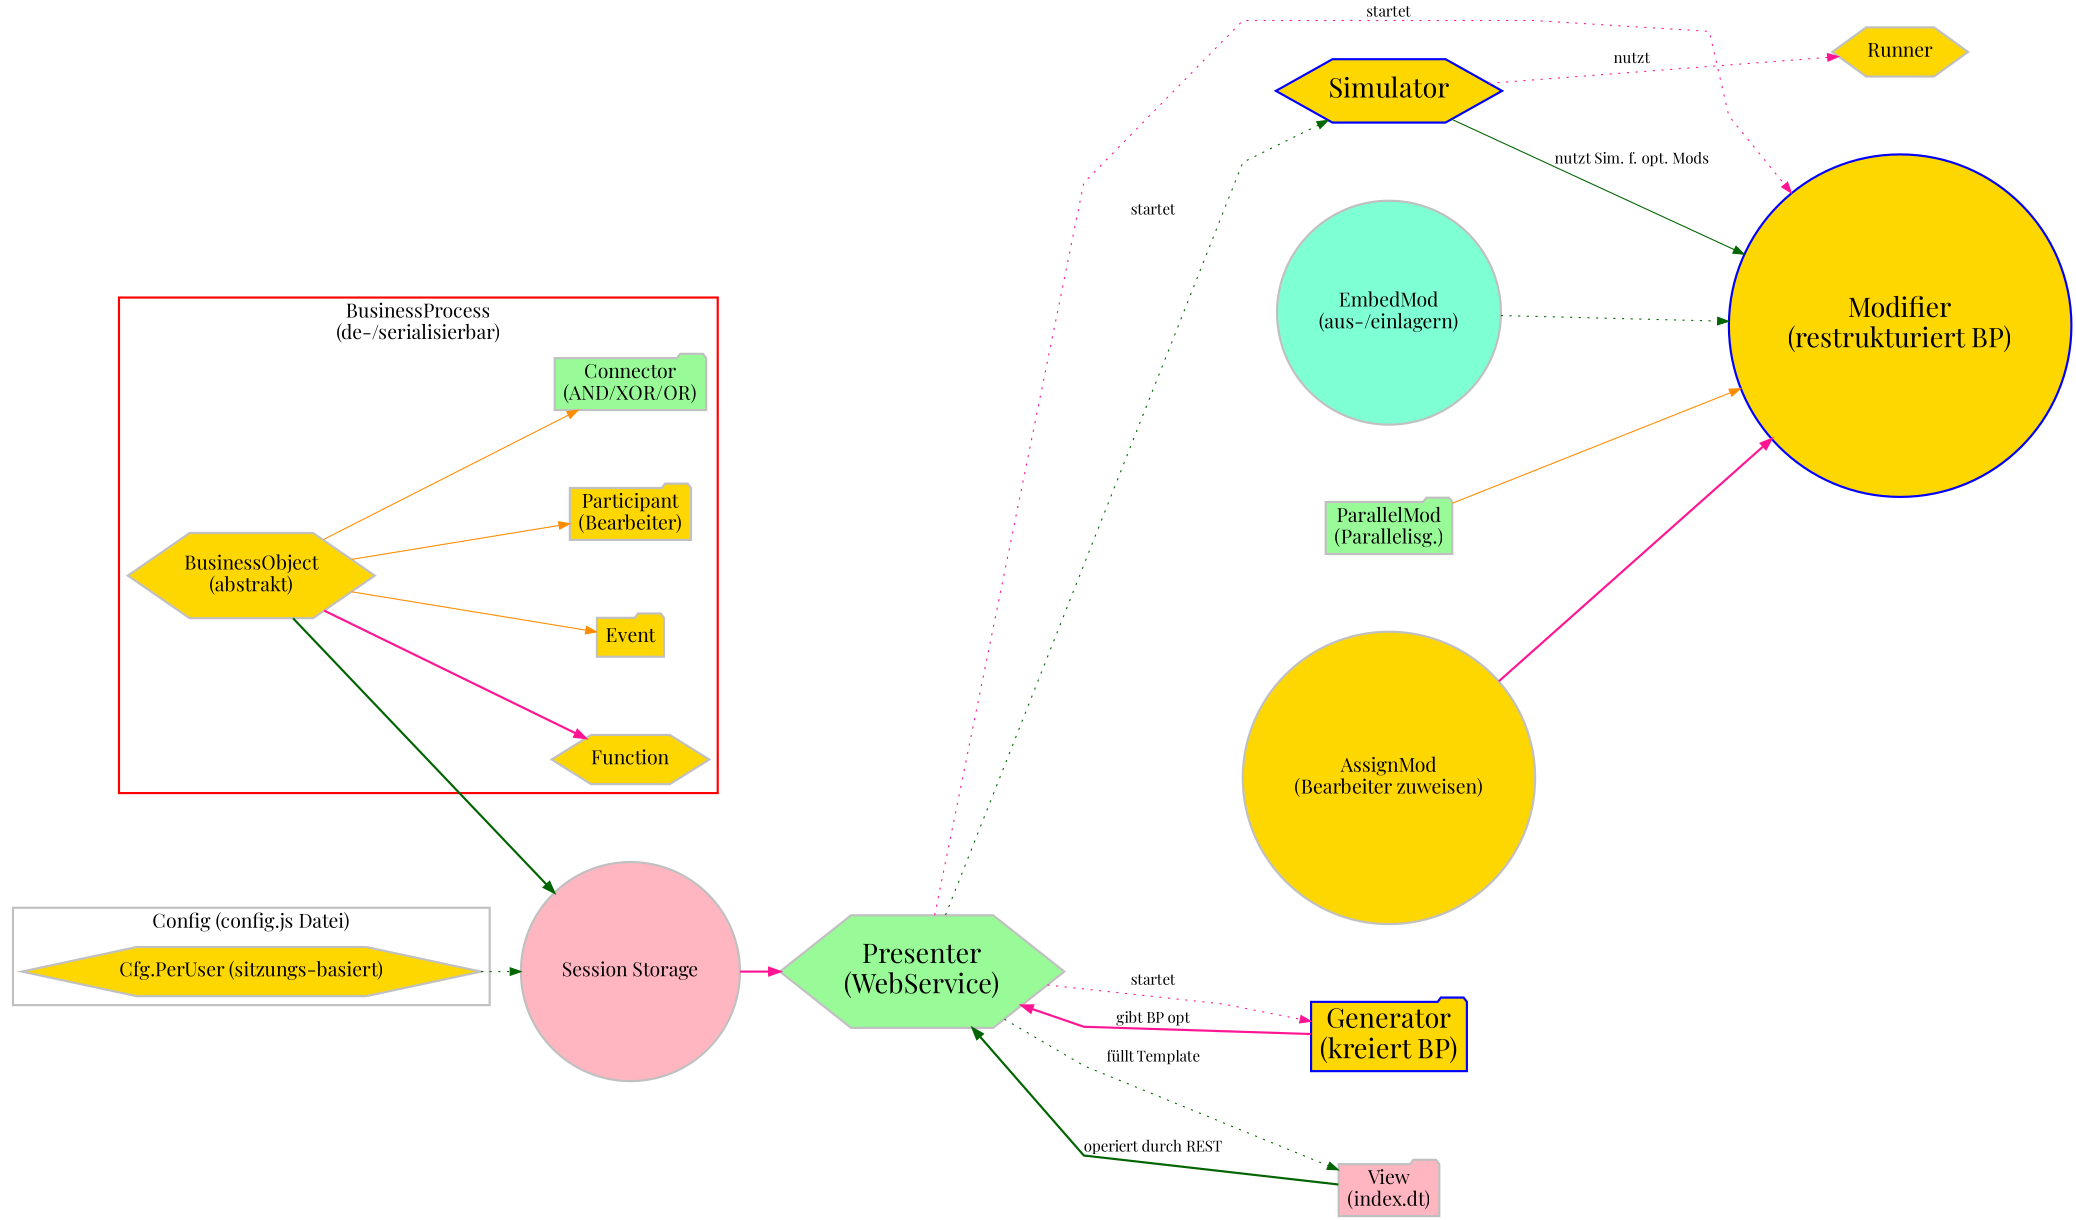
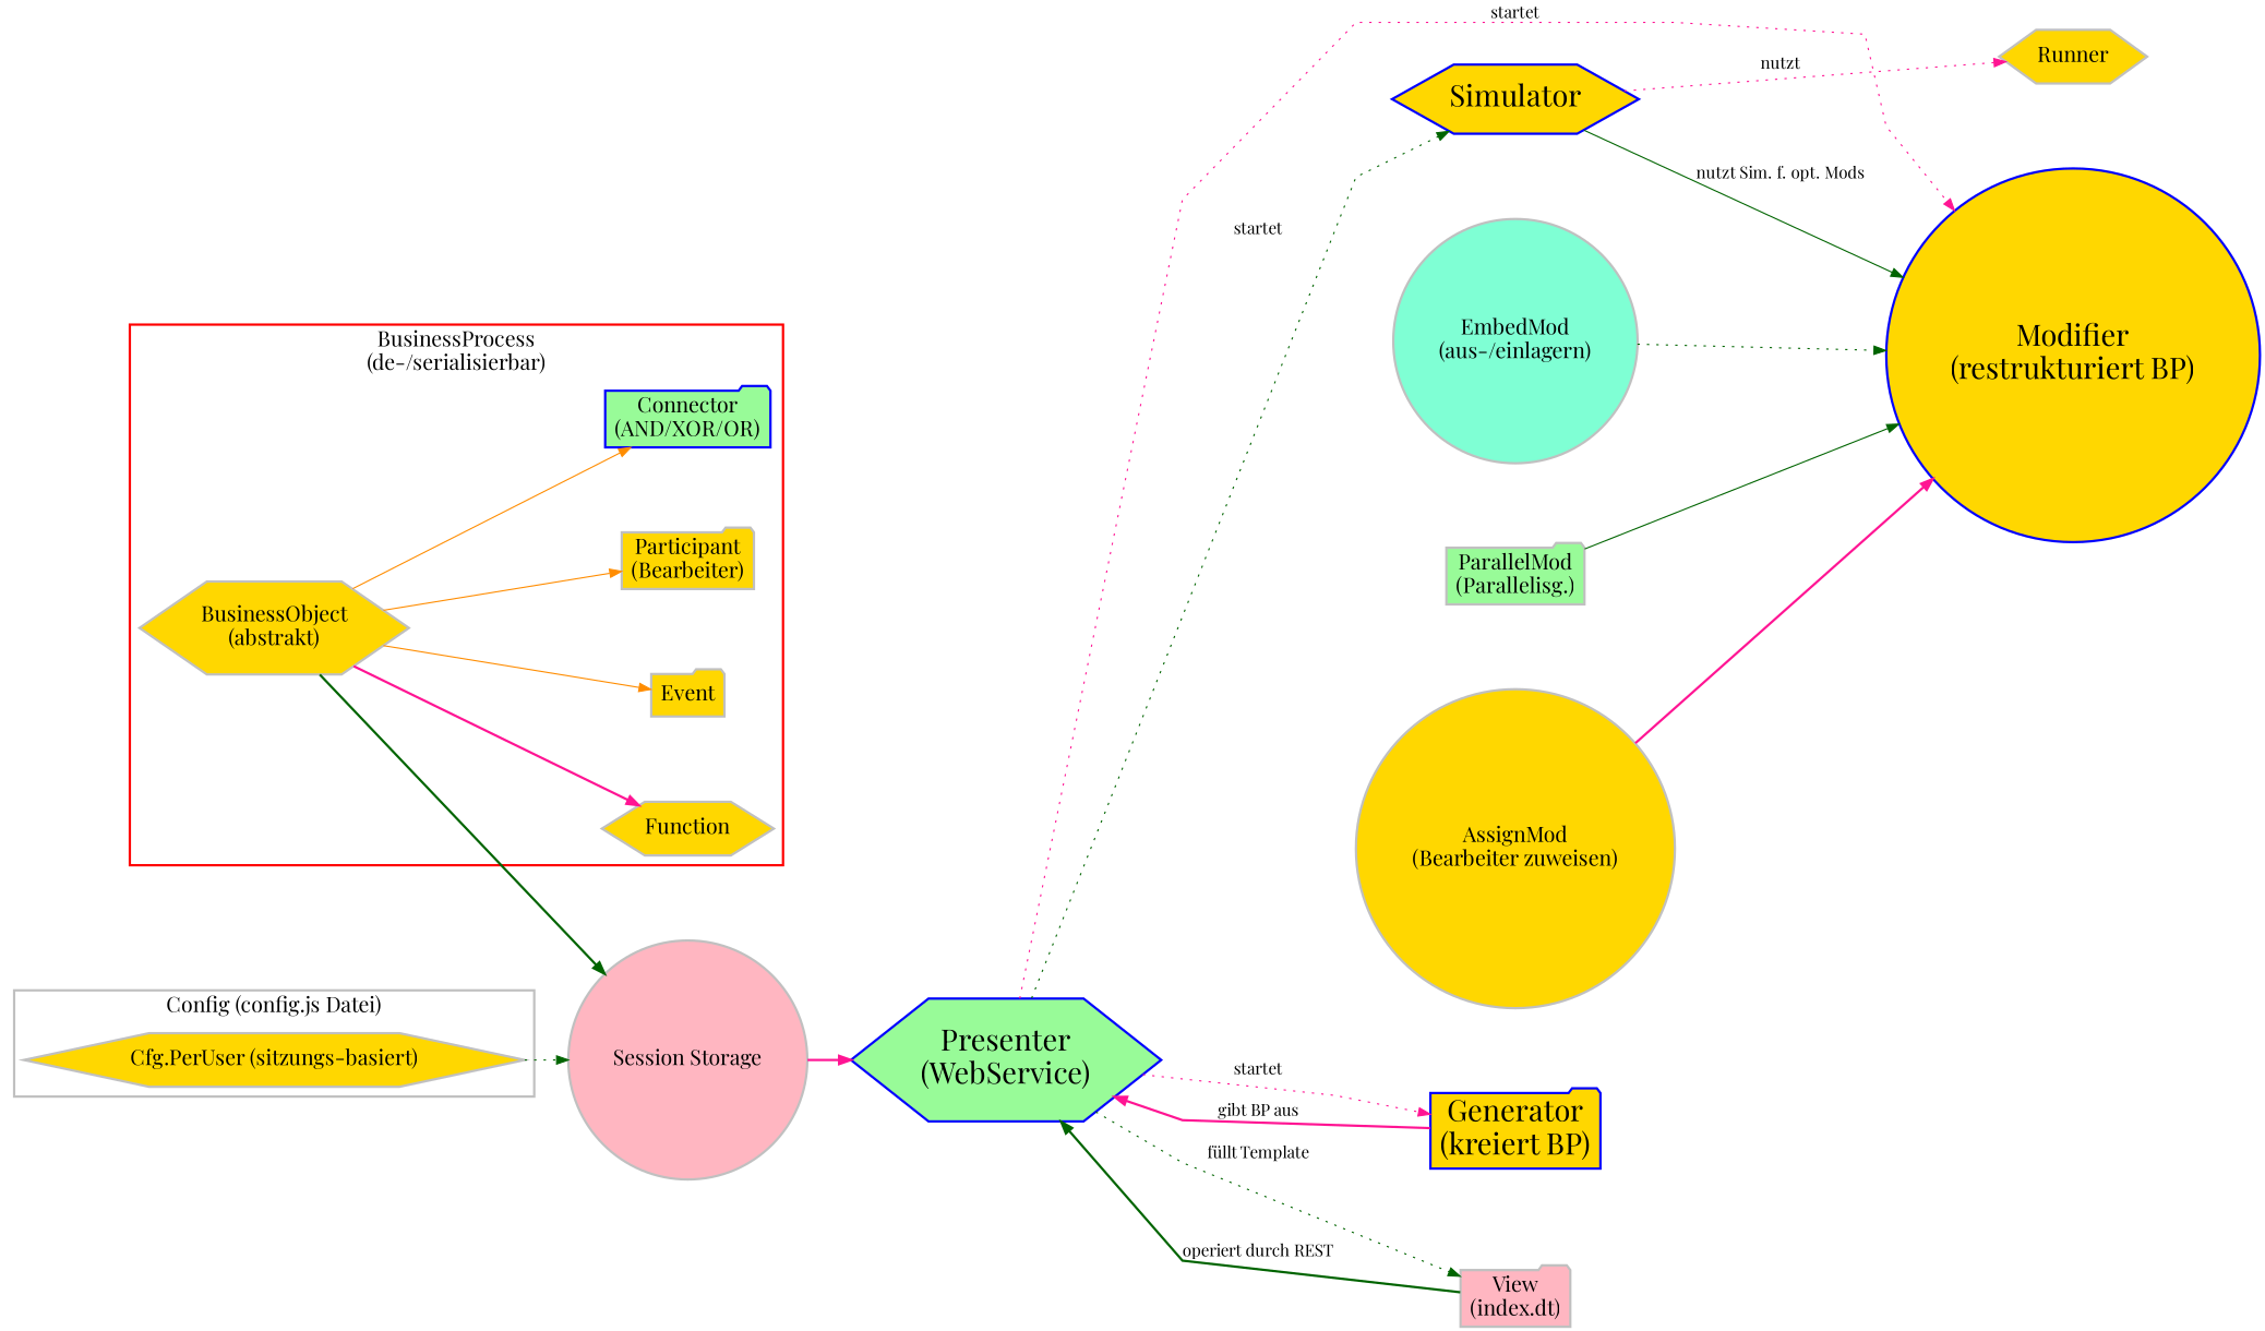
  digraph {
    compound=true
    fontname="Playfair Display"
    nodesep=1
    rankdir=LR
    splines=polyline
    node [color=gray fillcolor=gold fontname="Playfair Display" fontsize=18.0 penwidth=2 shape=hexagon style=filled]
    edge [color=darkgreen fontname="Playfair Display" style=dotted]
    n1 [label="BusinessObject\n(abstrakt)"]
    n2 [label=Function]
    n3 [label=Event shape=folder]
    n4 [label="Participant\n(Bearbeiter)" shape=folder]
-   n5 [fillcolor=palegreen label="Connector\n(AND/XOR/OR)" shape=folder]
+   n5 [color=blue fillcolor=palegreen label="Connector\n(AND/XOR/OR)" shape=folder]
    n6 [label="Cfg.PerUser (sitzungs-basiert)"]
    n7 [fillcolor=lightpink label="Session Storage" shape=circle]
-   n8 [fillcolor=palegreen fontsize=25.0 label="Presenter\n(WebService)"]
+   n8 [color=blue fillcolor=palegreen fontsize=25.0 label="Presenter\n(WebService)"]
    n9 [color=blue fontsize=25.0 label="Modifier\n(restrukturiert BP)" shape=circle]
    n10 [color=blue fontsize=25.0 label="Generator\n(kreiert BP)" shape=folder]
    n11 [color=blue fontsize=25.0 label=Simulator]
    n12 [fillcolor=lightpink label="View\n(index.dt)" shape=folder]
    n13 [label=Runner]
    n14 [label="AssignMod\n(Bearbeiter zuweisen)" shape=circle]
    n15 [fillcolor=aquamarine label="EmbedMod\n(aus-/einlagern)" shape=circle]
    n16 [fillcolor=palegreen label="ParallelMod\n(Parallelisg.)" shape=folder]
    subgraph cluster_1 {
      color=red
      fontsize=18.0
      label="BusinessProcess\n(de-/serialisierbar)"
      penwidth=2
      n1
      n2
      n3
      n4
      n5
    }
    subgraph cluster_2 {
      color=gray
      fontsize=18.0
      label="Config (config.js Datei)"
      penwidth=2
      n6
    }
    n1 -> n2 [color=deeppink style=bold]
    n1 -> n3 [color=darkorange style=solid]
    n1 -> n4 [color=darkorange style=solid]
    n1 -> n5 [color=darkorange style=solid]
    n1 -> n7 [constraint=false style=bold weight=0]
    n6 -> n7
    n7 -> n8 [color=deeppink style=bold]
    n8 -> n9 [color=deeppink label=startet]
    n8 -> n10 [color=deeppink label=startet]
    n8 -> n11 [label=startet]
    n8 -> n12 [label="füllt Template"]
-   n10 -> n8 [color=deeppink label="gibt BP opt" style=bold]
+   n10 -> n8 [color=deeppink label="gibt BP aus" style=bold]
    n11 -> n9 [label="nutzt Sim. f. opt. Mods" style=solid]
    n11 -> n13 [color=deeppink label=nutzt]
    n12 -> n8 [label="operiert durch REST" style=bold]
    n14 -> n9 [color=deeppink constraint=true style=bold]
    n15 -> n9 [constraint=true]
-   n16 -> n9 [color=darkorange constraint=true style=solid]
+   n16 -> n9 [constraint=true style=solid]
  }
